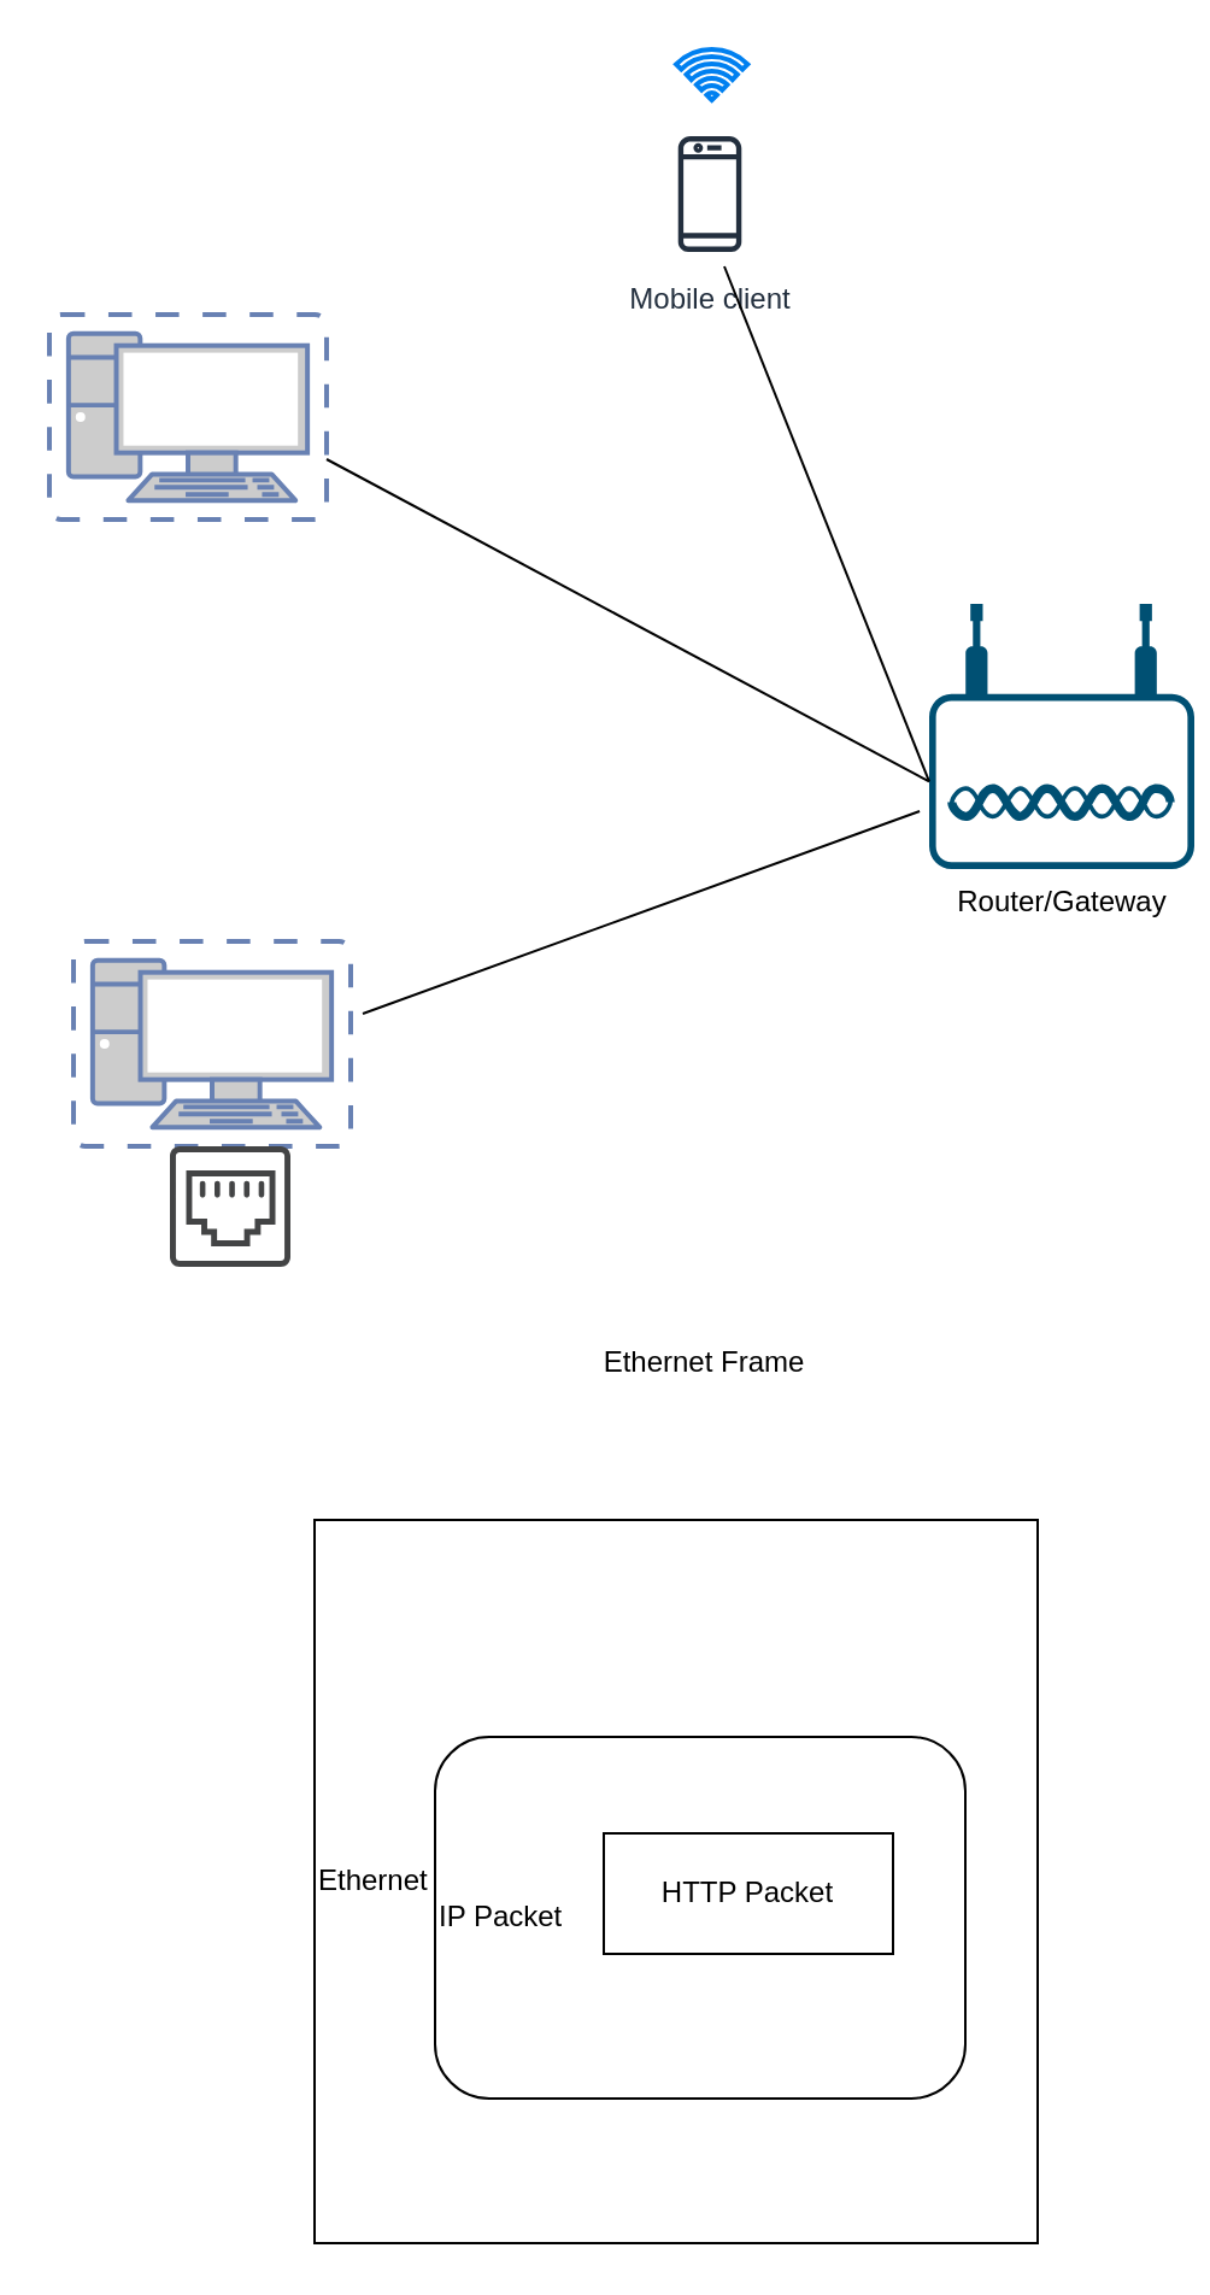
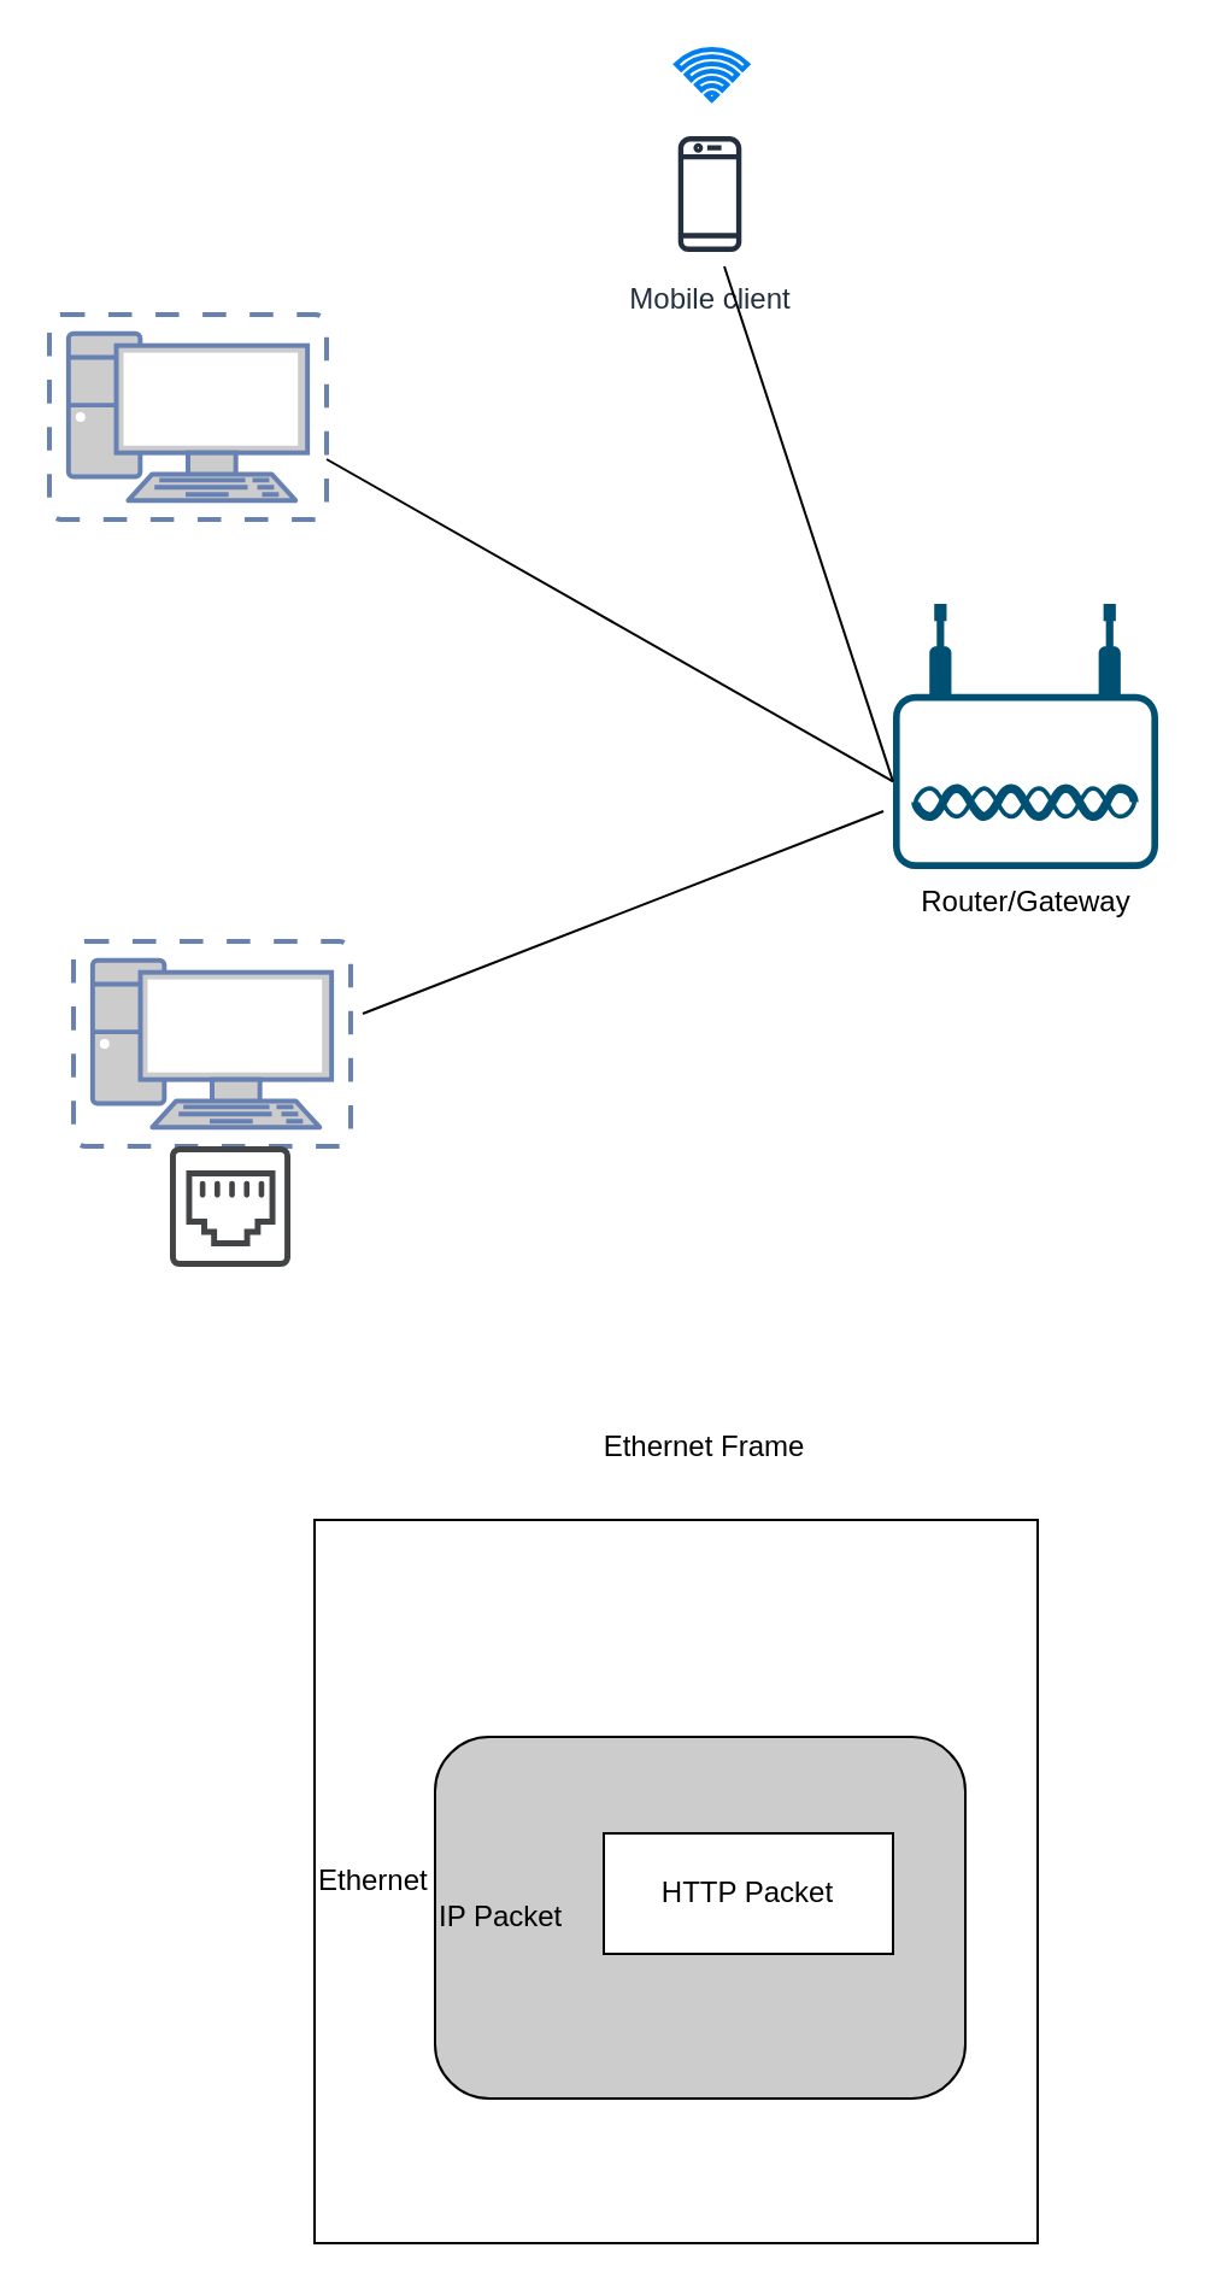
  <mxCell id="0" />
  <mxCell id="1" parent="0" />
- <mxCell id="2" value="Router/Gateway" style="points=[[0.03,0.36,0],[0.18,0,0],[0.5,0.34,0],[0.82,0,0],[0.97,0.36,0],[1,0.67,0],[0.975,0.975,0],[0.5,1,0],[0.025,0.975,0],[0,0.67,0]];verticalLabelPosition=bottom;html=1;verticalAlign=top;aspect=fixed;align=center;pointerEvents=1;shape=mxgraph.cisco19.wireless_access_point;fillColor=#005073;strokeColor=none;" vertex="1" parent="1"><mxGeometry x="385" y="250" width="110" height="110" as="geometry" /></mxCell>
+ <mxCell id="2" value="Router/Gateway" style="points=[[0.03,0.36,0],[0.18,0,0],[0.5,0.34,0],[0.82,0,0],[0.97,0.36,0],[1,0.67,0],[0.975,0.975,0],[0.5,1,0],[0.025,0.975,0],[0,0.67,0]];verticalLabelPosition=bottom;html=1;verticalAlign=top;aspect=fixed;align=center;pointerEvents=1;shape=mxgraph.cisco19.wireless_access_point;fillColor=#005073;strokeColor=none;" vertex="1" parent="1"><mxGeometry x="370" y="250" width="110" height="110" as="geometry" /></mxCell>
  <mxCell id="3" value="" style="fontColor=#0066CC;verticalAlign=top;verticalLabelPosition=bottom;labelPosition=center;align=center;html=1;outlineConnect=0;fillColor=#CCCCCC;strokeColor=#6881B3;gradientColor=none;gradientDirection=north;strokeWidth=2;shape=mxgraph.networks.virtual_pc;" vertex="1" parent="1"><mxGeometry x="20" y="130" width="115" height="85" as="geometry" /></mxCell>
  <mxCell id="4" value="" style="fontColor=#0066CC;verticalAlign=top;verticalLabelPosition=bottom;labelPosition=center;align=center;html=1;outlineConnect=0;fillColor=#CCCCCC;strokeColor=#6881B3;gradientColor=none;gradientDirection=north;strokeWidth=2;shape=mxgraph.networks.virtual_pc;" vertex="1" parent="1"><mxGeometry x="30" y="390" width="115" height="85" as="geometry" /></mxCell>
  <mxCell id="5" value="Mobile client" style="outlineConnect=0;fontColor=#232F3E;gradientColor=none;strokeColor=#232F3E;fillColor=#ffffff;dashed=0;verticalLabelPosition=bottom;verticalAlign=top;align=center;html=1;fontSize=12;fontStyle=0;aspect=fixed;shape=mxgraph.aws4.resourceIcon;resIcon=mxgraph.aws4.mobile_client;" vertex="1" parent="1"><mxGeometry x="264" y="50" width="60" height="60" as="geometry" /></mxCell>
  <mxCell id="6" value="" style="html=1;verticalLabelPosition=bottom;align=center;labelBackgroundColor=#ffffff;verticalAlign=top;strokeWidth=2;strokeColor=#0080F0;shadow=0;dashed=0;shape=mxgraph.ios7.icons.wifi;pointerEvents=1" vertex="1" parent="1"><mxGeometry x="280" y="20" width="29.7" height="21" as="geometry" /></mxCell>
  <mxCell id="7" value="" style="endArrow=none;html=1;entryX=-0.036;entryY=0.782;entryDx=0;entryDy=0;entryPerimeter=0;" edge="1" parent="1" target="2"><mxGeometry width="50" height="50" relative="1" as="geometry"><mxPoint x="150" y="420" as="sourcePoint" /><mxPoint x="360" y="350" as="targetPoint" /></mxGeometry></mxCell>
  <mxCell id="8" value="" style="endArrow=none;html=1;exitX=0;exitY=0.67;exitDx=0;exitDy=0;exitPerimeter=0;" edge="1" parent="1" source="2"><mxGeometry width="50" height="50" relative="1" as="geometry"><mxPoint x="250" y="160" as="sourcePoint" /><mxPoint x="300" y="110" as="targetPoint" /></mxGeometry></mxCell>
  <mxCell id="9" value="" style="endArrow=none;html=1;entryX=0;entryY=0.67;entryDx=0;entryDy=0;entryPerimeter=0;" edge="1" parent="1" target="2"><mxGeometry width="50" height="50" relative="1" as="geometry"><mxPoint x="135" y="190" as="sourcePoint" /><mxPoint x="185" y="140" as="targetPoint" /></mxGeometry></mxCell>
  <mxCell id="10" value="" style="pointerEvents=1;shadow=0;dashed=0;html=1;strokeColor=none;fillColor=#434445;aspect=fixed;labelPosition=center;verticalLabelPosition=bottom;verticalAlign=top;align=center;outlineConnect=0;shape=mxgraph.vvd.ethernet_port;" vertex="1" parent="1"><mxGeometry x="70" y="475" width="50" height="50" as="geometry" /></mxCell>
  <mxCell id="11" value="Ethernet" style="whiteSpace=wrap;html=1;aspect=fixed;align=left;" vertex="1" parent="1"><mxGeometry x="130" y="630" width="300" height="300" as="geometry" /></mxCell>
- <mxCell id="12" value="IP Packet" style="rounded=1;whiteSpace=wrap;html=1;align=left;" vertex="1" parent="1"><mxGeometry x="180" y="720" width="220" height="150" as="geometry" /></mxCell>
+ <mxCell id="12" value="IP Packet" style="rounded=1;whiteSpace=wrap;html=1;align=left;fillColor=#cccccc;" vertex="1" parent="1"><mxGeometry x="180" y="720" width="220" height="150" as="geometry" /></mxCell>
  <mxCell id="13" value="HTTP Packet" style="whiteSpace=wrap;html=1;aspect=fixed;" vertex="1" parent="1"><mxGeometry x="250" y="760" width="120" height="50" as="geometry" /></mxCell>
- <mxCell id="14" value="Ethernet Frame" style="text;html=1;strokeColor=none;fillColor=none;align=center;verticalAlign=middle;whiteSpace=wrap;rounded=0;" vertex="1" parent="1"><mxGeometry x="244" y="555" width="96" height="20" as="geometry" /></mxCell>
+ <mxCell id="14" value="Ethernet Frame" style="text;html=1;strokeColor=none;fillColor=none;align=center;verticalAlign=middle;whiteSpace=wrap;rounded=0;" vertex="1" parent="1"><mxGeometry x="244" y="590" width="96" height="20" as="geometry" /></mxCell>
